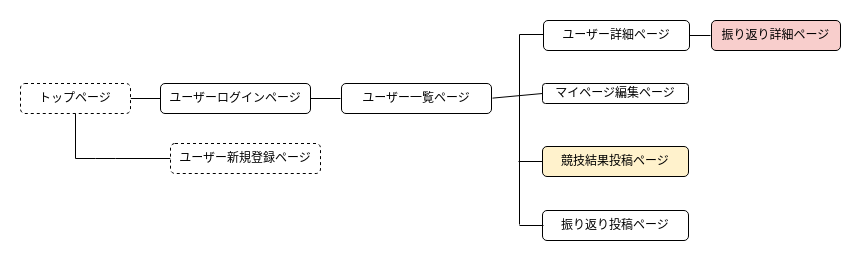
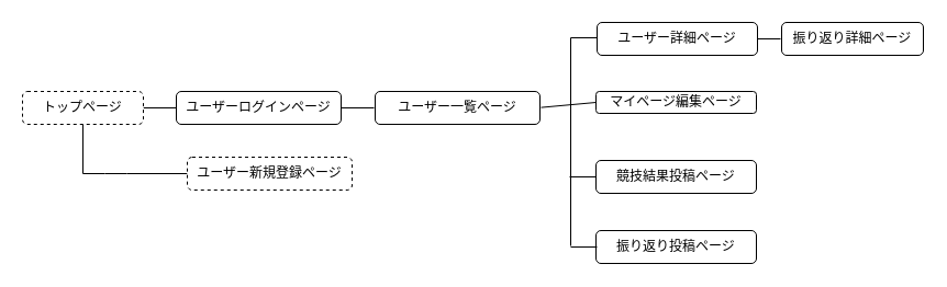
  <mxCell id="0" />
  <mxCell id="1" parent="0" />
  <mxCell id="2" value="" style="edgeStyle=none;html=1;endArrow=none;endFill=0;" edge="1" parent="1" source="4"><mxGeometry relative="1" as="geometry"><mxPoint x="160" y="98" as="targetPoint" /></mxGeometry></mxCell>
  <mxCell id="3" value="" style="edgeStyle=none;html=1;endArrow=none;endFill=0;endSize=6;startSize=6;exitX=0.5;exitY=1;exitDx=0;exitDy=0;" edge="1" parent="1" source="4"><mxGeometry relative="1" as="geometry"><mxPoint x="75" y="118" as="sourcePoint" /><mxPoint x="75" y="158" as="targetPoint" /></mxGeometry></mxCell>
  <mxCell id="4" value="トップページ" style="rounded=1;whiteSpace=wrap;html=1;dashed=1;" vertex="1" parent="1"><mxGeometry x="20" y="83" width="110" height="30" as="geometry" /></mxCell>
  <mxCell id="5" value="" style="edgeStyle=none;html=1;endArrow=none;endFill=0;" edge="1" parent="1" source="6"><mxGeometry relative="1" as="geometry"><mxPoint x="340" y="98" as="targetPoint" /></mxGeometry></mxCell>
  <mxCell id="6" value="ユーザーログインページ" style="rounded=1;whiteSpace=wrap;html=1;" vertex="1" parent="1"><mxGeometry x="160" y="83" width="150" height="30" as="geometry" /></mxCell>
  <mxCell id="7" style="edgeStyle=none;html=1;endArrow=none;endFill=0;exitX=0;exitY=0.5;exitDx=0;exitDy=0;" edge="1" parent="1" source="8"><mxGeometry relative="1" as="geometry"><mxPoint x="75" y="158" as="targetPoint" /><mxPoint x="165" y="158" as="sourcePoint" /><Array as="points"><mxPoint x="105" y="158" /></Array></mxGeometry></mxCell>
  <mxCell id="8" value="ユーザー新規登録ページ" style="rounded=1;whiteSpace=wrap;html=1;dashed=1;" vertex="1" parent="1"><mxGeometry x="170" y="143" width="150" height="30" as="geometry" /></mxCell>
  <mxCell id="9" value="ユーザー一覧ページ" style="rounded=1;whiteSpace=wrap;html=1;" vertex="1" parent="1"><mxGeometry x="341" y="83" width="150" height="30" as="geometry" /></mxCell>
  <mxCell id="10" value="マイページ編集ページ" style="rounded=1;whiteSpace=wrap;html=1;" vertex="1" parent="1"><mxGeometry x="542" y="83" width="146" height="20" as="geometry" /></mxCell>
  <mxCell id="11" value="" style="endArrow=none;html=1;strokeColor=default;entryX=0;entryY=0.5;entryDx=0;entryDy=0;" edge="1" parent="1" target="10"><mxGeometry width="50" height="50" relative="1" as="geometry"><mxPoint x="492" y="97.63" as="sourcePoint" /><mxPoint x="532" y="97.63" as="targetPoint" /></mxGeometry></mxCell>
  <mxCell id="12" value="" style="endArrow=none;html=1;rounded=0;strokeColor=default;startSize=6;endSize=6;" edge="1" parent="1"><mxGeometry relative="1" as="geometry"><mxPoint x="519" y="224" as="sourcePoint" /><mxPoint x="519" y="34" as="targetPoint" /></mxGeometry></mxCell>
  <mxCell id="13" value="" style="endArrow=none;html=1;rounded=0;strokeColor=default;startSize=6;endSize=6;" edge="1" parent="1"><mxGeometry relative="1" as="geometry"><mxPoint x="519" y="34" as="sourcePoint" /><mxPoint x="543" y="34" as="targetPoint" /></mxGeometry></mxCell>
  <mxCell id="14" value="" style="endArrow=none;html=1;rounded=0;strokeColor=default;startSize=6;endSize=6;" edge="1" parent="1"><mxGeometry relative="1" as="geometry"><mxPoint x="518" y="161" as="sourcePoint" /><mxPoint x="542" y="161" as="targetPoint" /></mxGeometry></mxCell>
  <mxCell id="15" value="" style="edgeStyle=none;html=1;strokeColor=default;endArrow=none;endFill=0;startSize=6;endSize=6;" edge="1" parent="1" source="16"><mxGeometry relative="1" as="geometry"><mxPoint x="710" y="35" as="targetPoint" /></mxGeometry></mxCell>
  <mxCell id="16" value="ユーザー詳細ページ" style="rounded=1;whiteSpace=wrap;html=1;" vertex="1" parent="1"><mxGeometry x="543" y="20" width="146" height="30" as="geometry" /></mxCell>
- <mxCell id="17" value="競技結果投稿ページ" style="rounded=1;whiteSpace=wrap;html=1;fillColor=#fff2cc;" vertex="1" parent="1"><mxGeometry x="542" y="146" width="146" height="30" as="geometry" /></mxCell>
+ <mxCell id="17" value="競技結果投稿ページ" style="rounded=1;whiteSpace=wrap;html=1;" vertex="1" parent="1"><mxGeometry x="542" y="146" width="146" height="30" as="geometry" /></mxCell>
  <mxCell id="18" value="振り返り投稿ページ" style="rounded=1;whiteSpace=wrap;html=1;" vertex="1" parent="1"><mxGeometry x="542" y="210" width="146" height="30" as="geometry" /></mxCell>
  <mxCell id="19" value="" style="endArrow=none;html=1;rounded=0;strokeColor=default;startSize=6;endSize=6;" edge="1" parent="1"><mxGeometry relative="1" as="geometry"><mxPoint x="519" y="225" as="sourcePoint" /><mxPoint x="543" y="225" as="targetPoint" /></mxGeometry></mxCell>
- <mxCell id="20" value="振り返り詳細ページ" style="rounded=1;whiteSpace=wrap;html=1;fillColor=#f8cecc;" vertex="1" parent="1"><mxGeometry x="711" y="20" width="129" height="30" as="geometry" /></mxCell>
+ <mxCell id="20" value="振り返り詳細ページ" style="rounded=1;whiteSpace=wrap;html=1;" vertex="1" parent="1"><mxGeometry x="711" y="20" width="129" height="30" as="geometry" /></mxCell>
